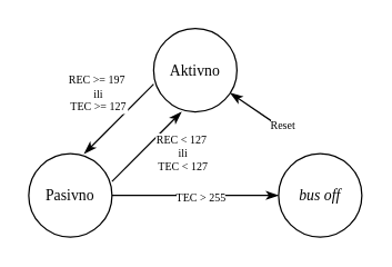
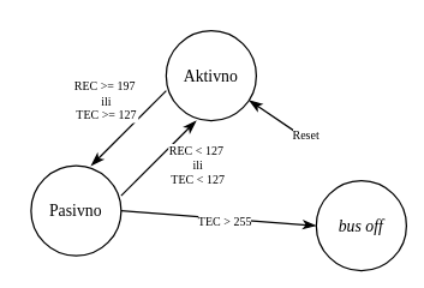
  <mxCell id="0" />
  <mxCell id="1" parent="0" />
  <mxCell id="2" value="Aktivno" style="shape=ellipse;html=1;dashed=0;whiteSpace=wrap;aspect=fixed;perimeter=ellipsePerimeter;fontFamily=Times New Roman;fontSize=11;" vertex="1" parent="1"><mxGeometry x="110" y="20" width="60" height="60" as="geometry" /></mxCell>
  <mxCell id="3" value="Pasivno " style="shape=ellipse;html=1;dashed=0;whiteSpace=wrap;aspect=fixed;perimeter=ellipsePerimeter;fontFamily=Times New Roman;fontSize=11;" vertex="1" parent="1"><mxGeometry x="20" y="110" width="60" height="60" as="geometry" /></mxCell>
- <mxCell id="4" value="&lt;i style=&quot;font-size: 11px;&quot;&gt;bus off&lt;br style=&quot;font-size: 11px;&quot;&gt;&lt;/i&gt;" style="shape=ellipse;html=1;dashed=0;whiteSpace=wrap;aspect=fixed;perimeter=ellipsePerimeter;fontFamily=Times New Roman;fontSize=11;" vertex="1" parent="1"><mxGeometry x="200" y="110" width="60" height="60" as="geometry" /></mxCell>
+ <mxCell id="4" value="&lt;i style=&quot;font-size: 11px;&quot;&gt;bus off&lt;br style=&quot;font-size: 11px;&quot;&gt;&lt;/i&gt;" style="shape=ellipse;html=1;dashed=0;whiteSpace=wrap;aspect=fixed;perimeter=ellipsePerimeter;fontFamily=Times New Roman;fontSize=11;" vertex="1" parent="1"><mxGeometry x="210" y="120" width="60" height="60" as="geometry" /></mxCell>
  <mxCell id="5" value="" style="endArrow=classicThin;html=1;rounded=0;startArrow=none;startFill=0;endFill=1;fontFamily=Times New Roman;fontSize=11;" edge="1" parent="1"><mxGeometry width="50" height="50" relative="1" as="geometry"><mxPoint x="80" y="130" as="sourcePoint" /><mxPoint x="130" y="80" as="targetPoint" /></mxGeometry></mxCell>
  <mxCell id="6" value="" style="endArrow=none;html=1;rounded=0;startArrow=classicThin;startFill=1;endFill=0;fontFamily=Times New Roman;fontSize=11;" edge="1" parent="1"><mxGeometry width="50" height="50" relative="1" as="geometry"><mxPoint x="60" y="110" as="sourcePoint" /><mxPoint x="110" y="60" as="targetPoint" /></mxGeometry></mxCell>
  <mxCell id="7" value="&lt;div style=&quot;font-size: 8px;&quot;&gt;REC &amp;lt; 127&amp;nbsp;&lt;/div&gt;&lt;div style=&quot;font-size: 8px;&quot;&gt;ili&lt;br style=&quot;font-size: 8px;&quot;&gt;&lt;/div&gt;&lt;div style=&quot;font-size: 8px;&quot;&gt;TEC &amp;lt; 127&lt;br style=&quot;font-size: 8px;&quot;&gt;&lt;/div&gt;" style="edgeLabel;html=1;align=center;verticalAlign=middle;resizable=0;points=[];labelBackgroundColor=default;fontFamily=Times New Roman;fontSize=8;" vertex="1" connectable="0" parent="6"><mxGeometry x="-0.149" relative="1" as="geometry"><mxPoint x="49" y="21" as="offset" /></mxGeometry></mxCell>
  <mxCell id="8" value="" style="endArrow=classicThin;html=1;rounded=0;startArrow=none;startFill=0;endFill=1;entryX=0;entryY=0.5;entryDx=0;entryDy=0;fontFamily=Times New Roman;fontSize=11;" edge="1" parent="1" target="4"><mxGeometry width="50" height="50" relative="1" as="geometry"><mxPoint x="80" y="140" as="sourcePoint" /><mxPoint x="130" y="90" as="targetPoint" /></mxGeometry></mxCell>
  <mxCell id="9" value="TEC &amp;gt; 255" style="edgeLabel;html=1;align=center;verticalAlign=middle;resizable=0;points=[];fontFamily=Times New Roman;fontSize=8;" vertex="1" connectable="0" parent="8"><mxGeometry x="0.053" y="-1" relative="1" as="geometry"><mxPoint as="offset" /></mxGeometry></mxCell>
  <mxCell id="10" value="" style="endArrow=none;html=1;rounded=0;startArrow=classicThin;startFill=1;endFill=0;fontFamily=Times New Roman;fontSize=11;" edge="1" parent="1" source="2" target="12"><mxGeometry width="50" height="50" relative="1" as="geometry"><mxPoint x="180" y="80" as="sourcePoint" /><mxPoint x="210" y="120" as="targetPoint" /></mxGeometry></mxCell>
  <mxCell id="11" value="&lt;div style=&quot;font-size: 8px;&quot;&gt;REC &amp;gt;= 197&amp;nbsp;&lt;/div&gt;&lt;div style=&quot;font-size: 8px;&quot;&gt;ili&lt;br style=&quot;font-size: 8px;&quot;&gt;&lt;/div&gt;&lt;div style=&quot;font-size: 8px;&quot;&gt;TEC &amp;gt;= 127&lt;br style=&quot;font-size: 8px;&quot;&gt;&lt;/div&gt;" style="edgeLabel;html=1;align=center;verticalAlign=middle;resizable=0;points=[];fontFamily=Times New Roman;fontSize=8;labelBackgroundColor=default;" vertex="1" connectable="0" parent="1"><mxGeometry x="80.003" y="69.997" as="geometry"><mxPoint x="-11" y="-3" as="offset" /></mxGeometry></mxCell>
  <mxCell id="12" value="Reset" style="edgeLabel;html=1;align=center;verticalAlign=middle;resizable=0;points=[];labelBackgroundColor=default;rotation=0;fontFamily=Times New Roman;fontSize=8;" vertex="1" connectable="0" parent="1"><mxGeometry x="200.003" y="89.997" as="geometry"><mxPoint x="2" as="offset" /></mxGeometry></mxCell>
